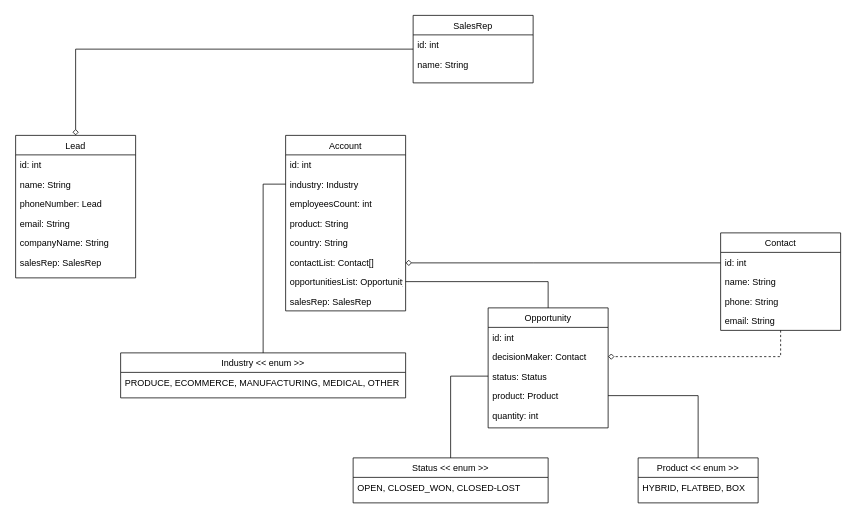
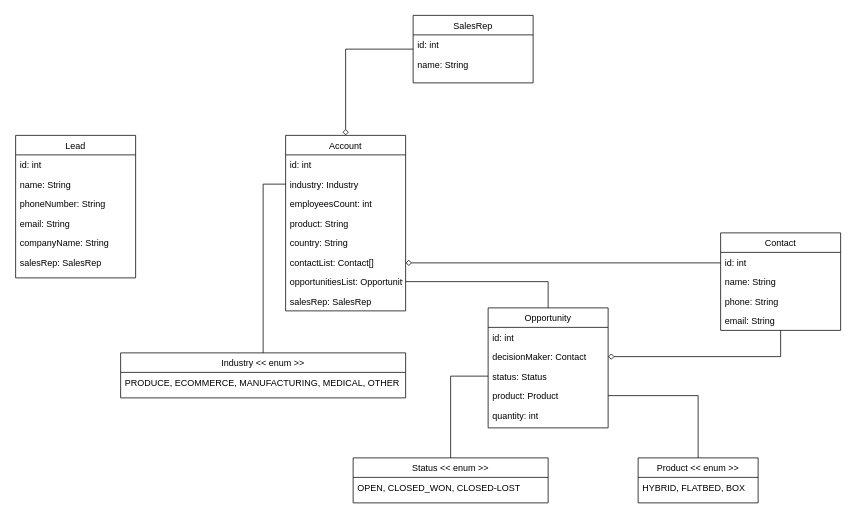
  <mxCell id="0" />
  <mxCell id="1" parent="0" />
  <mxCell id="2" value="Lead" style="swimlane;fontStyle=0;align=center;verticalAlign=top;childLayout=stackLayout;horizontal=1;startSize=26;horizontalStack=0;resizeParent=1;resizeLast=0;collapsible=1;marginBottom=0;rounded=0;shadow=0;strokeWidth=1;" parent="1" vertex="1"><mxGeometry x="20" y="180" width="160" height="190" as="geometry"><mxRectangle x="230" y="140" width="160" height="26" as="alternateBounds" /></mxGeometry></mxCell>
  <mxCell id="3" value="id: int" style="text;align=left;verticalAlign=top;spacingLeft=4;spacingRight=4;overflow=hidden;rotatable=0;points=[[0,0.5],[1,0.5]];portConstraint=eastwest;" parent="2" vertex="1"><mxGeometry y="26" width="160" height="26" as="geometry" /></mxCell>
  <mxCell id="4" value="name: String" style="text;align=left;verticalAlign=top;spacingLeft=4;spacingRight=4;overflow=hidden;rotatable=0;points=[[0,0.5],[1,0.5]];portConstraint=eastwest;" parent="2" vertex="1"><mxGeometry y="52" width="160" height="26" as="geometry" /></mxCell>
- <mxCell id="5" value="phoneNumber: Lead" style="text;align=left;verticalAlign=top;spacingLeft=4;spacingRight=4;overflow=hidden;rotatable=0;points=[[0,0.5],[1,0.5]];portConstraint=eastwest;rounded=0;shadow=0;html=0;" parent="2" vertex="1"><mxGeometry y="78" width="160" height="26" as="geometry" /></mxCell>
+ <mxCell id="5" value="phoneNumber: String" style="text;align=left;verticalAlign=top;spacingLeft=4;spacingRight=4;overflow=hidden;rotatable=0;points=[[0,0.5],[1,0.5]];portConstraint=eastwest;rounded=0;shadow=0;html=0;" parent="2" vertex="1"><mxGeometry y="78" width="160" height="26" as="geometry" /></mxCell>
  <mxCell id="6" value="email: String" style="text;align=left;verticalAlign=top;spacingLeft=4;spacingRight=4;overflow=hidden;rotatable=0;points=[[0,0.5],[1,0.5]];portConstraint=eastwest;rounded=0;shadow=0;html=0;" parent="2" vertex="1"><mxGeometry y="104" width="160" height="26" as="geometry" /></mxCell>
  <mxCell id="7" value="companyName: String" style="text;align=left;verticalAlign=top;spacingLeft=4;spacingRight=4;overflow=hidden;rotatable=0;points=[[0,0.5],[1,0.5]];portConstraint=eastwest;rounded=0;shadow=0;html=0;" parent="2" vertex="1"><mxGeometry y="130" width="160" height="26" as="geometry" /></mxCell>
  <mxCell id="8" value="salesRep: SalesRep" style="text;align=left;verticalAlign=top;spacingLeft=4;spacingRight=4;overflow=hidden;rotatable=0;points=[[0,0.5],[1,0.5]];portConstraint=eastwest;rounded=0;shadow=0;html=0;" vertex="1" parent="2"><mxGeometry y="156" width="160" height="26" as="geometry" /></mxCell>
  <mxCell id="9" value="Account" style="swimlane;fontStyle=0;align=center;verticalAlign=top;childLayout=stackLayout;horizontal=1;startSize=26;horizontalStack=0;resizeParent=1;resizeLast=0;collapsible=1;marginBottom=0;rounded=0;shadow=0;strokeWidth=1;" parent="1" vertex="1"><mxGeometry x="380" y="180" width="160" height="234" as="geometry"><mxRectangle x="230" y="140" width="160" height="26" as="alternateBounds" /></mxGeometry></mxCell>
  <mxCell id="10" value="id: int" style="text;align=left;verticalAlign=top;spacingLeft=4;spacingRight=4;overflow=hidden;rotatable=0;points=[[0,0.5],[1,0.5]];portConstraint=eastwest;" parent="9" vertex="1"><mxGeometry y="26" width="160" height="26" as="geometry" /></mxCell>
  <mxCell id="11" value="industry: Industry" style="text;align=left;verticalAlign=top;spacingLeft=4;spacingRight=4;overflow=hidden;rotatable=0;points=[[0,0.5],[1,0.5]];portConstraint=eastwest;" parent="9" vertex="1"><mxGeometry y="52" width="160" height="26" as="geometry" /></mxCell>
  <mxCell id="12" value="employeesCount: int" style="text;align=left;verticalAlign=top;spacingLeft=4;spacingRight=4;overflow=hidden;rotatable=0;points=[[0,0.5],[1,0.5]];portConstraint=eastwest;rounded=0;shadow=0;html=0;" parent="9" vertex="1"><mxGeometry y="78" width="160" height="26" as="geometry" /></mxCell>
  <mxCell id="13" value="product: String" style="text;align=left;verticalAlign=top;spacingLeft=4;spacingRight=4;overflow=hidden;rotatable=0;points=[[0,0.5],[1,0.5]];portConstraint=eastwest;rounded=0;shadow=0;html=0;" parent="9" vertex="1"><mxGeometry y="104" width="160" height="26" as="geometry" /></mxCell>
  <mxCell id="14" value="country: String" style="text;align=left;verticalAlign=top;spacingLeft=4;spacingRight=4;overflow=hidden;rotatable=0;points=[[0,0.5],[1,0.5]];portConstraint=eastwest;rounded=0;shadow=0;html=0;" parent="9" vertex="1"><mxGeometry y="130" width="160" height="26" as="geometry" /></mxCell>
  <mxCell id="15" value="contactList: Contact[]" style="text;align=left;verticalAlign=top;spacingLeft=4;spacingRight=4;overflow=hidden;rotatable=0;points=[[0,0.5],[1,0.5]];portConstraint=eastwest;rounded=0;shadow=0;html=0;" parent="9" vertex="1"><mxGeometry y="156" width="160" height="26" as="geometry" /></mxCell>
  <mxCell id="16" value="opportunitiesList: Opportunity[]" style="text;align=left;verticalAlign=top;spacingLeft=4;spacingRight=4;overflow=hidden;rotatable=0;points=[[0,0.5],[1,0.5]];portConstraint=eastwest;rounded=0;shadow=0;html=0;" parent="9" vertex="1"><mxGeometry y="182" width="160" height="26" as="geometry" /></mxCell>
  <mxCell id="17" value="salesRep: SalesRep" style="text;align=left;verticalAlign=top;spacingLeft=4;spacingRight=4;overflow=hidden;rotatable=0;points=[[0,0.5],[1,0.5]];portConstraint=eastwest;rounded=0;shadow=0;html=0;" vertex="1" parent="9"><mxGeometry y="208" width="160" height="26" as="geometry" /></mxCell>
- <mxCell id="18" style="edgeStyle=orthogonalEdgeStyle;rounded=0;orthogonalLoop=1;jettySize=auto;html=1;entryX=1;entryY=0.5;entryDx=0;entryDy=0;endArrow=diamond;endFill=0;dashed=1;" parent="1" source="20" target="28" edge="1"><mxGeometry relative="1" as="geometry" /></mxCell>
+ <mxCell id="18" style="edgeStyle=orthogonalEdgeStyle;rounded=0;orthogonalLoop=1;jettySize=auto;html=1;entryX=1;entryY=0.5;entryDx=0;entryDy=0;endArrow=diamond;endFill=0;" parent="1" source="20" target="28" edge="1"><mxGeometry relative="1" as="geometry" /></mxCell>
  <mxCell id="19" style="edgeStyle=orthogonalEdgeStyle;rounded=0;orthogonalLoop=1;jettySize=auto;html=1;endArrow=diamond;endFill=0;" parent="1" source="20" edge="1"><mxGeometry relative="1" as="geometry"><Array as="points"><mxPoint x="710" y="350" /><mxPoint x="710" y="350" /></Array><mxPoint x="540" y="350" as="targetPoint" /></mxGeometry></mxCell>
  <mxCell id="20" value="Contact" style="swimlane;fontStyle=0;align=center;verticalAlign=top;childLayout=stackLayout;horizontal=1;startSize=26;horizontalStack=0;resizeParent=1;resizeLast=0;collapsible=1;marginBottom=0;rounded=0;shadow=0;strokeWidth=1;" parent="1" vertex="1"><mxGeometry x="960" y="310" width="160" height="130" as="geometry"><mxRectangle x="230" y="140" width="160" height="26" as="alternateBounds" /></mxGeometry></mxCell>
  <mxCell id="21" value="id: int" style="text;align=left;verticalAlign=top;spacingLeft=4;spacingRight=4;overflow=hidden;rotatable=0;points=[[0,0.5],[1,0.5]];portConstraint=eastwest;" parent="20" vertex="1"><mxGeometry y="26" width="160" height="26" as="geometry" /></mxCell>
  <mxCell id="22" value="name: String" style="text;align=left;verticalAlign=top;spacingLeft=4;spacingRight=4;overflow=hidden;rotatable=0;points=[[0,0.5],[1,0.5]];portConstraint=eastwest;" parent="20" vertex="1"><mxGeometry y="52" width="160" height="26" as="geometry" /></mxCell>
  <mxCell id="23" value="phone: String" style="text;align=left;verticalAlign=top;spacingLeft=4;spacingRight=4;overflow=hidden;rotatable=0;points=[[0,0.5],[1,0.5]];portConstraint=eastwest;rounded=0;shadow=0;html=0;" parent="20" vertex="1"><mxGeometry y="78" width="160" height="26" as="geometry" /></mxCell>
  <mxCell id="24" value="email: String" style="text;align=left;verticalAlign=top;spacingLeft=4;spacingRight=4;overflow=hidden;rotatable=0;points=[[0,0.5],[1,0.5]];portConstraint=eastwest;rounded=0;shadow=0;html=0;" parent="20" vertex="1"><mxGeometry y="104" width="160" height="26" as="geometry" /></mxCell>
  <mxCell id="25" style="edgeStyle=orthogonalEdgeStyle;rounded=0;orthogonalLoop=1;jettySize=auto;html=1;entryX=1;entryY=0.5;entryDx=0;entryDy=0;endArrow=none;endFill=0;" parent="1" source="26" target="16" edge="1"><mxGeometry relative="1" as="geometry" /></mxCell>
  <mxCell id="26" value="Opportunity" style="swimlane;fontStyle=0;align=center;verticalAlign=top;childLayout=stackLayout;horizontal=1;startSize=26;horizontalStack=0;resizeParent=1;resizeLast=0;collapsible=1;marginBottom=0;rounded=0;shadow=0;strokeWidth=1;" parent="1" vertex="1"><mxGeometry x="650" y="410" width="160" height="160" as="geometry"><mxRectangle x="230" y="140" width="160" height="26" as="alternateBounds" /></mxGeometry></mxCell>
  <mxCell id="27" value="id: int" style="text;align=left;verticalAlign=top;spacingLeft=4;spacingRight=4;overflow=hidden;rotatable=0;points=[[0,0.5],[1,0.5]];portConstraint=eastwest;" parent="26" vertex="1"><mxGeometry y="26" width="160" height="26" as="geometry" /></mxCell>
  <mxCell id="28" value="decisionMaker: Contact" style="text;align=left;verticalAlign=top;spacingLeft=4;spacingRight=4;overflow=hidden;rotatable=0;points=[[0,0.5],[1,0.5]];portConstraint=eastwest;" parent="26" vertex="1"><mxGeometry y="52" width="160" height="26" as="geometry" /></mxCell>
  <mxCell id="29" value="status: Status" style="text;align=left;verticalAlign=top;spacingLeft=4;spacingRight=4;overflow=hidden;rotatable=0;points=[[0,0.5],[1,0.5]];portConstraint=eastwest;" parent="26" vertex="1"><mxGeometry y="78" width="160" height="26" as="geometry" /></mxCell>
  <mxCell id="30" value="product: Product" style="text;align=left;verticalAlign=top;spacingLeft=4;spacingRight=4;overflow=hidden;rotatable=0;points=[[0,0.5],[1,0.5]];portConstraint=eastwest;" parent="26" vertex="1"><mxGeometry y="104" width="160" height="26" as="geometry" /></mxCell>
  <mxCell id="31" value="quantity: int" style="text;align=left;verticalAlign=top;spacingLeft=4;spacingRight=4;overflow=hidden;rotatable=0;points=[[0,0.5],[1,0.5]];portConstraint=eastwest;" parent="26" vertex="1"><mxGeometry y="130" width="160" height="26" as="geometry" /></mxCell>
  <mxCell id="32" style="edgeStyle=orthogonalEdgeStyle;rounded=0;orthogonalLoop=1;jettySize=auto;html=1;entryX=1;entryY=0.5;entryDx=0;entryDy=0;endArrow=none;endFill=0;" parent="1" source="33" target="30" edge="1"><mxGeometry relative="1" as="geometry" /></mxCell>
  <mxCell id="33" value="Product &lt;&lt; enum &gt;&gt;" style="swimlane;fontStyle=0;align=center;verticalAlign=top;childLayout=stackLayout;horizontal=1;startSize=26;horizontalStack=0;resizeParent=1;resizeLast=0;collapsible=1;marginBottom=0;rounded=0;shadow=0;strokeWidth=1;" parent="1" vertex="1"><mxGeometry x="850" y="610" width="160" height="60" as="geometry"><mxRectangle x="230" y="140" width="160" height="26" as="alternateBounds" /></mxGeometry></mxCell>
  <mxCell id="34" value="HYBRID, FLATBED, BOX" style="text;align=left;verticalAlign=top;spacingLeft=4;spacingRight=4;overflow=hidden;rotatable=0;points=[[0,0.5],[1,0.5]];portConstraint=eastwest;rounded=0;shadow=0;html=0;" parent="33" vertex="1"><mxGeometry y="26" width="160" height="26" as="geometry" /></mxCell>
  <mxCell id="35" style="edgeStyle=orthogonalEdgeStyle;rounded=0;orthogonalLoop=1;jettySize=auto;html=1;entryX=0;entryY=0.5;entryDx=0;entryDy=0;endArrow=none;endFill=0;" parent="1" source="36" target="29" edge="1"><mxGeometry relative="1" as="geometry" /></mxCell>
  <mxCell id="36" value="Status &lt;&lt; enum &gt;&gt;" style="swimlane;fontStyle=0;align=center;verticalAlign=top;childLayout=stackLayout;horizontal=1;startSize=26;horizontalStack=0;resizeParent=1;resizeLast=0;collapsible=1;marginBottom=0;rounded=0;shadow=0;strokeWidth=1;" parent="1" vertex="1"><mxGeometry x="470" y="610" width="260" height="60" as="geometry"><mxRectangle x="230" y="140" width="160" height="26" as="alternateBounds" /></mxGeometry></mxCell>
  <mxCell id="37" value="OPEN, CLOSED_WON, CLOSED-LOST" style="text;align=left;verticalAlign=top;spacingLeft=4;spacingRight=4;overflow=hidden;rotatable=0;points=[[0,0.5],[1,0.5]];portConstraint=eastwest;" parent="36" vertex="1"><mxGeometry y="26" width="260" height="26" as="geometry" /></mxCell>
  <mxCell id="38" style="edgeStyle=orthogonalEdgeStyle;rounded=0;orthogonalLoop=1;jettySize=auto;html=1;entryX=0;entryY=0.5;entryDx=0;entryDy=0;endArrow=none;endFill=0;" parent="1" source="39" target="11" edge="1"><mxGeometry relative="1" as="geometry" /></mxCell>
  <mxCell id="39" value="Industry &lt;&lt; enum &gt;&gt;" style="swimlane;fontStyle=0;align=center;verticalAlign=top;childLayout=stackLayout;horizontal=1;startSize=26;horizontalStack=0;resizeParent=1;resizeLast=0;collapsible=1;marginBottom=0;rounded=0;shadow=0;strokeWidth=1;" parent="1" vertex="1"><mxGeometry x="160" y="470" width="380" height="60" as="geometry"><mxRectangle x="230" y="140" width="160" height="26" as="alternateBounds" /></mxGeometry></mxCell>
  <mxCell id="40" value="PRODUCE, ECOMMERCE, MANUFACTURING, MEDICAL, OTHER" style="text;align=left;verticalAlign=top;spacingLeft=4;spacingRight=4;overflow=hidden;rotatable=0;points=[[0,0.5],[1,0.5]];portConstraint=eastwest;" parent="39" vertex="1"><mxGeometry y="26" width="380" height="26" as="geometry" /></mxCell>
- <mxCell id="42" style="edgeStyle=orthogonalEdgeStyle;rounded=0;orthogonalLoop=1;jettySize=auto;html=1;entryX=0.5;entryY=0;entryDx=0;entryDy=0;endArrow=diamond;endFill=0;" edge="1" parent="1" source="43" target="2"><mxGeometry relative="1" as="geometry" /></mxCell>
+ <mxCell id="41" style="edgeStyle=orthogonalEdgeStyle;rounded=0;orthogonalLoop=1;jettySize=auto;html=1;entryX=0.5;entryY=0;entryDx=0;entryDy=0;endArrow=diamond;endFill=0;" edge="1" parent="1" source="43" target="9"><mxGeometry relative="1" as="geometry" /></mxCell>
  <mxCell id="43" value="SalesRep" style="swimlane;fontStyle=0;align=center;verticalAlign=top;childLayout=stackLayout;horizontal=1;startSize=26;horizontalStack=0;resizeParent=1;resizeLast=0;collapsible=1;marginBottom=0;rounded=0;shadow=0;strokeWidth=1;" vertex="1" parent="1"><mxGeometry x="550" y="20" width="160" height="90" as="geometry"><mxRectangle x="230" y="140" width="160" height="26" as="alternateBounds" /></mxGeometry></mxCell>
  <mxCell id="44" value="id: int" style="text;align=left;verticalAlign=top;spacingLeft=4;spacingRight=4;overflow=hidden;rotatable=0;points=[[0,0.5],[1,0.5]];portConstraint=eastwest;" vertex="1" parent="43"><mxGeometry y="26" width="160" height="26" as="geometry" /></mxCell>
  <mxCell id="45" value="name: String" style="text;align=left;verticalAlign=top;spacingLeft=4;spacingRight=4;overflow=hidden;rotatable=0;points=[[0,0.5],[1,0.5]];portConstraint=eastwest;" vertex="1" parent="43"><mxGeometry y="52" width="160" height="26" as="geometry" /></mxCell>
